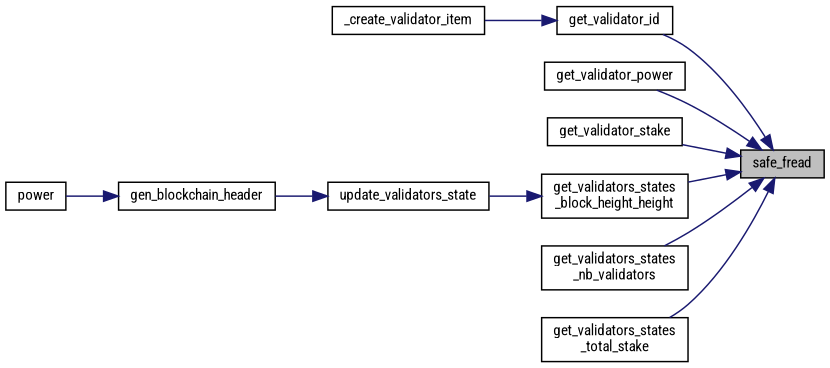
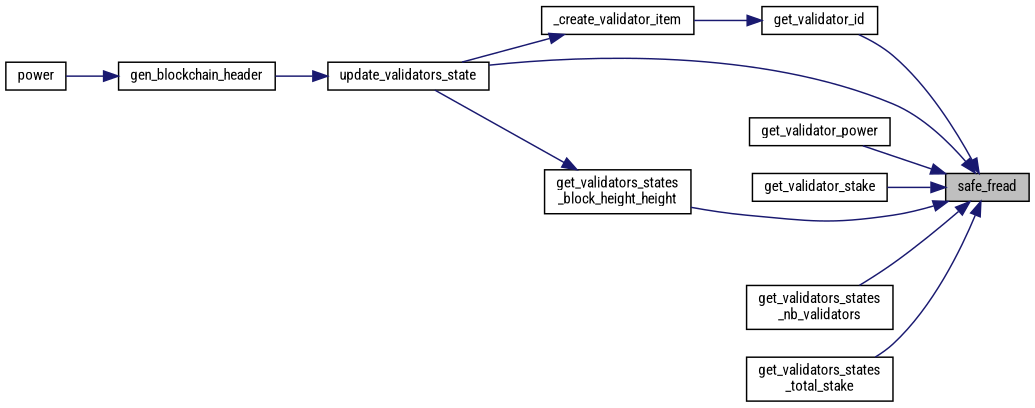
  digraph {
    fontname="Roboto Condensed"
    rankdir=RL
    node [color=black fillcolor=white fontname="Roboto Condensed" fontsize=10 shape=record style=filled]
    edge [color=midnightblue dir=back fontname="Roboto Condensed" fontsize=10 labelfontname=Helvetica labelfontsize=10 style=solid]
    n1 [fillcolor=grey75 fontcolor=black height=0.2 label=safe_fread width=0.4]
    n2 [height=0.2 label=get_validator_id width=0.4]
    n3 [height=0.2 label=update_validators_state width=0.4]
    n4 [height=0.2 label=get_validator_power width=0.4]
    n5 [height=0.2 label=get_validator_stake width=0.4]
    n6 [height=0.2 label="get_validators_states\l_block_height_height" width=0.4]
    n7 [height=0.2 label="get_validators_states\l_nb_validators" width=0.4]
    n8 [height=0.2 label="get_validators_states\l_total_stake" width=0.4]
    n9 [height=0.2 label=_create_validator_item width=0.4]
    n10 [height=0.2 label=gen_blockchain_header width=0.4]
    n11 [height=0.2 label=power width=0.4]
    n1 -> n2
+   n1 -> n3
    n1 -> n4
    n1 -> n5
    n1 -> n6
    n1 -> n7
    n1 -> n8
    n2 -> n9
    n3 -> n10
    n6 -> n3
+   n9 -> n3
    n10 -> n11
  }
